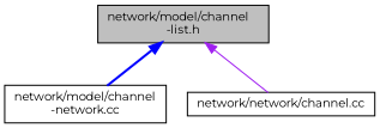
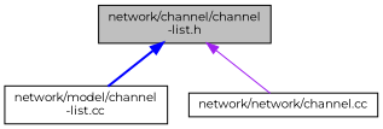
  digraph {
    fontname=Montserrat
    node [color=black fillcolor=white fontname=Montserrat fontsize=10 shape=record style=filled]
    edge [dir=back fontname=Montserrat fontsize=10 labelfontname=Helvetica labelfontsize=10]
-   n1 [fillcolor=grey75 fontcolor=black height=0.2 label="network/model/channel\l-list.h" width=0.4]
-   n2 [height=0.2 label="network/model/channel\l-network.cc" width=0.4]
+   n1 [fillcolor=grey75 fontcolor=black height=0.2 label="network/channel/channel\l-list.h" width=0.4]
+   n2 [height=0.2 label="network/model/channel\l-list.cc" width=0.4]
    n3 [height=0.2 label="network/network/channel.cc" width=0.4]
    n1 -> n2 [color=blue style=bold]
    n1 -> n3 [color=purple style=solid]
  }
